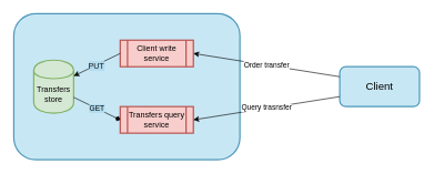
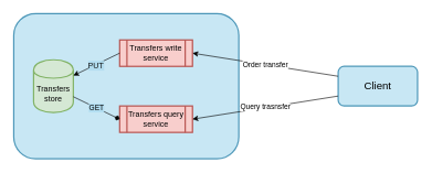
  <mxCell id="0" />
  <mxCell id="1" parent="0" />
  <mxCell id="2" value="" style="group" vertex="1" connectable="0" parent="1"><mxGeometry x="20" y="20" width="610" height="220" as="geometry" /></mxCell>
  <mxCell id="3" value="" style="group" parent="2" vertex="1" connectable="0"><mxGeometry width="610" height="220" as="geometry" /></mxCell>
  <mxCell id="4" value="" style="rounded=1;whiteSpace=wrap;html=1;fillColor=#b1ddf0;strokeColor=#10739e;strokeWidth=2;opacity=70;" parent="3" vertex="1"><mxGeometry width="340" height="220" as="geometry" /></mxCell>
  <mxCell id="5" value="Transfers store" style="shape=cylinder;whiteSpace=wrap;html=1;boundedLbl=1;backgroundOutline=1;fillColor=#d5e8d4;strokeColor=#82b366;strokeWidth=2;" parent="3" vertex="1"><mxGeometry x="30" y="70" width="60" height="80" as="geometry" /></mxCell>
- <mxCell id="6" value="Client write service" style="shape=process;whiteSpace=wrap;html=1;backgroundOutline=1;fillColor=#f8cecc;strokeColor=#b85450;strokeWidth=2;" parent="3" vertex="1"><mxGeometry x="160" y="40" width="110" height="40" as="geometry" /></mxCell>
+ <mxCell id="6" value="Transfers write service" style="shape=process;whiteSpace=wrap;html=1;backgroundOutline=1;fillColor=#f8cecc;strokeColor=#b85450;strokeWidth=2;" parent="3" vertex="1"><mxGeometry x="160" y="40" width="110" height="40" as="geometry" /></mxCell>
  <mxCell id="7" value="Transfers query service" style="shape=process;whiteSpace=wrap;html=1;backgroundOutline=1;fillColor=#f8cecc;strokeColor=#b85450;strokeWidth=2;" parent="3" vertex="1"><mxGeometry x="160" y="140" width="110" height="40" as="geometry" /></mxCell>
  <mxCell id="8" value="&lt;font style=&quot;font-size: 16px;&quot;&gt;Client&lt;/font&gt;" style="rounded=1;whiteSpace=wrap;html=1;fillColor=#b1ddf0;strokeColor=#10739e;strokeWidth=2;fontSize=16;opacity=70;" parent="3" vertex="1"><mxGeometry x="490" y="80" width="120" height="60" as="geometry" /></mxCell>
  <mxCell id="9" value="Order transfer&lt;br&gt;" style="endArrow=classic;html=1;exitX=0;exitY=0.25;exitDx=0;exitDy=0;entryX=1;entryY=0.5;entryDx=0;entryDy=0;spacingTop=1;spacingBottom=1;spacingLeft=1;spacingRight=1;" parent="3" source="8" target="6" edge="1"><mxGeometry width="50" height="50" relative="1" as="geometry"><mxPoint y="290" as="sourcePoint" /><mxPoint x="50" y="240" as="targetPoint" /></mxGeometry></mxCell>
  <mxCell id="10" value="Query trasnsfer" style="endArrow=classic;html=1;exitX=0;exitY=0.75;exitDx=0;exitDy=0;entryX=1;entryY=0.5;entryDx=0;entryDy=0;spacingTop=1;spacingBottom=1;spacingLeft=1;spacingRight=1;" parent="3" source="8" target="7" edge="1"><mxGeometry width="50" height="50" relative="1" as="geometry"><mxPoint y="290" as="sourcePoint" /><mxPoint x="50" y="240" as="targetPoint" /></mxGeometry></mxCell>
  <mxCell id="11" value="" style="endArrow=classic;html=1;entryX=1;entryY=0.3;entryDx=0;entryDy=0;exitX=0;exitY=0.5;exitDx=0;exitDy=0;labelBackgroundColor=#ffffff;" parent="3" source="6" target="5" edge="1"><mxGeometry width="50" height="50" relative="1" as="geometry"><mxPoint y="290" as="sourcePoint" /><mxPoint x="50" y="240" as="targetPoint" /></mxGeometry></mxCell>
  <mxCell id="12" value="PUT" style="text;html=1;resizable=0;points=[];align=center;verticalAlign=middle;labelBackgroundColor=#B1DDF0;spacingTop=1;spacingBottom=1;spacingLeft=1;spacingRight=1;textOpacity=90;" parent="11" vertex="1" connectable="0"><mxGeometry x="0.046" y="1" relative="1" as="geometry"><mxPoint as="offset" /></mxGeometry></mxCell>
  <mxCell id="13" value="GET" style="endArrow=diamond;html=1;labelBackgroundColor=#B1DDF0;entryX=0;entryY=0.5;entryDx=0;entryDy=0;exitX=1;exitY=0.7;exitDx=0;exitDy=0;spacingTop=1;spacingBottom=1;spacingRight=1;spacingLeft=1;" parent="3" source="5" target="7" edge="1"><mxGeometry width="50" height="50" relative="1" as="geometry"><mxPoint y="290" as="sourcePoint" /><mxPoint x="50" y="240" as="targetPoint" /></mxGeometry></mxCell>
